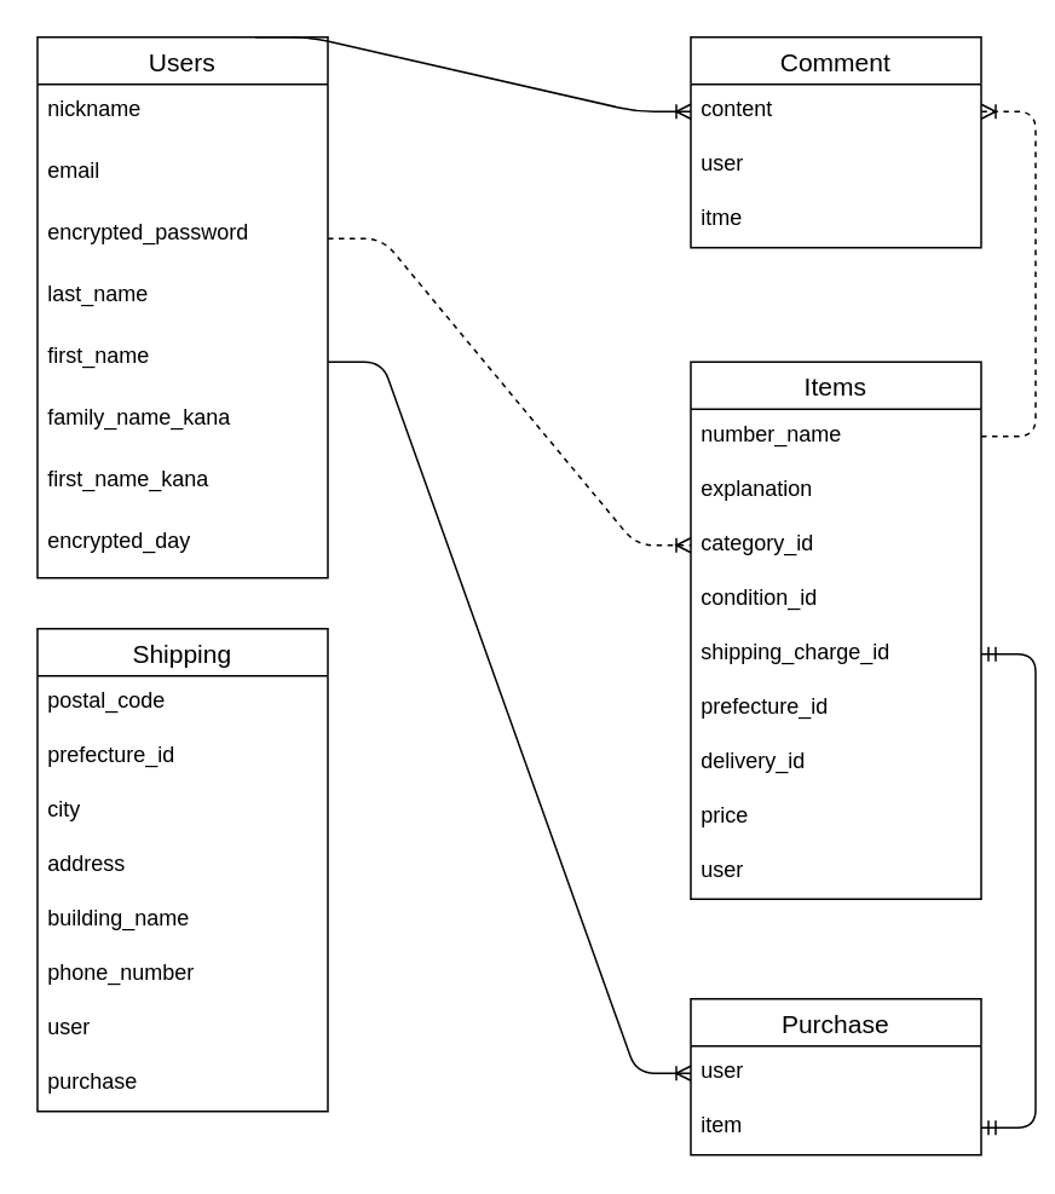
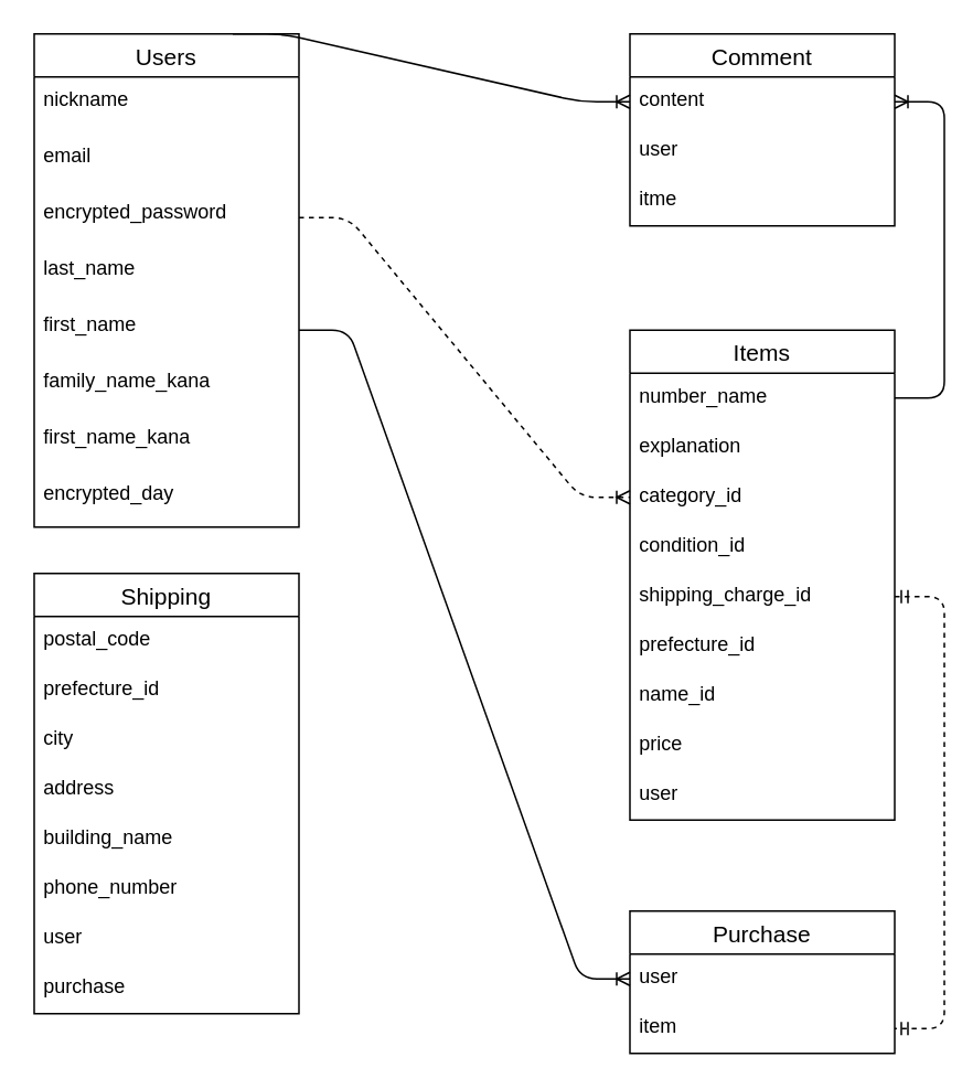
  <mxCell id="0" />
  <mxCell id="1" parent="0" />
  <mxCell id="2" value="Users" style="swimlane;fontStyle=0;childLayout=stackLayout;horizontal=1;startSize=26;horizontalStack=0;resizeParent=1;resizeParentMax=0;resizeLast=0;collapsible=1;marginBottom=0;align=center;fontSize=14;" parent="1" vertex="1"><mxGeometry x="20" y="20" width="160" height="298" as="geometry"><mxRectangle x="80" y="200" width="70" height="26" as="alternateBounds" /></mxGeometry></mxCell>
  <mxCell id="3" value="nickname&#10;&#10;" style="text;strokeColor=none;fillColor=none;spacingLeft=4;spacingRight=4;overflow=hidden;rotatable=0;points=[[0,0.5],[1,0.5]];portConstraint=eastwest;fontSize=12;" parent="2" vertex="1"><mxGeometry y="26" width="160" height="34" as="geometry" /></mxCell>
  <mxCell id="4" value="email" style="text;strokeColor=none;fillColor=none;spacingLeft=4;spacingRight=4;overflow=hidden;rotatable=0;points=[[0,0.5],[1,0.5]];portConstraint=eastwest;fontSize=12;" parent="2" vertex="1"><mxGeometry y="60" width="160" height="34" as="geometry" /></mxCell>
  <mxCell id="5" value="encrypted_password" style="text;strokeColor=none;fillColor=none;spacingLeft=4;spacingRight=4;overflow=hidden;rotatable=0;points=[[0,0.5],[1,0.5]];portConstraint=eastwest;fontSize=12;" parent="2" vertex="1"><mxGeometry y="94" width="160" height="34" as="geometry" /></mxCell>
  <mxCell id="6" value="last_name   " style="text;strokeColor=none;fillColor=none;spacingLeft=4;spacingRight=4;overflow=hidden;rotatable=0;points=[[0,0.5],[1,0.5]];portConstraint=eastwest;fontSize=12;" parent="2" vertex="1"><mxGeometry y="128" width="160" height="34" as="geometry" /></mxCell>
  <mxCell id="7" value="first_name" style="text;strokeColor=none;fillColor=none;spacingLeft=4;spacingRight=4;overflow=hidden;rotatable=0;points=[[0,0.5],[1,0.5]];portConstraint=eastwest;fontSize=12;" parent="2" vertex="1"><mxGeometry y="162" width="160" height="34" as="geometry" /></mxCell>
  <mxCell id="8" value="family_name_kana" style="text;strokeColor=none;fillColor=none;spacingLeft=4;spacingRight=4;overflow=hidden;rotatable=0;points=[[0,0.5],[1,0.5]];portConstraint=eastwest;fontSize=12;" parent="2" vertex="1"><mxGeometry y="196" width="160" height="34" as="geometry" /></mxCell>
  <mxCell id="9" value="first_name_kana" style="text;strokeColor=none;fillColor=none;spacingLeft=4;spacingRight=4;overflow=hidden;rotatable=0;points=[[0,0.5],[1,0.5]];portConstraint=eastwest;fontSize=12;" parent="2" vertex="1"><mxGeometry y="230" width="160" height="34" as="geometry" /></mxCell>
  <mxCell id="10" value="encrypted_day" style="text;strokeColor=none;fillColor=none;spacingLeft=4;spacingRight=4;overflow=hidden;rotatable=0;points=[[0,0.5],[1,0.5]];portConstraint=eastwest;fontSize=12;" parent="2" vertex="1"><mxGeometry y="264" width="160" height="34" as="geometry" /></mxCell>
  <mxCell id="11" value="Items" style="swimlane;fontStyle=0;childLayout=stackLayout;horizontal=1;startSize=26;horizontalStack=0;resizeParent=1;resizeParentMax=0;resizeLast=0;collapsible=1;marginBottom=0;align=center;fontSize=14;" parent="1" vertex="1"><mxGeometry x="380" y="199" width="160" height="296" as="geometry"><mxRectangle x="440" y="200" width="70" height="26" as="alternateBounds" /></mxGeometry></mxCell>
  <mxCell id="12" value="number_name" style="text;strokeColor=none;fillColor=none;spacingLeft=4;spacingRight=4;overflow=hidden;rotatable=0;points=[[0,0.5],[1,0.5]];portConstraint=eastwest;fontSize=12;" parent="11" vertex="1"><mxGeometry y="26" width="160" height="30" as="geometry" /></mxCell>
  <mxCell id="13" value="explanation " style="text;strokeColor=none;fillColor=none;spacingLeft=4;spacingRight=4;overflow=hidden;rotatable=0;points=[[0,0.5],[1,0.5]];portConstraint=eastwest;fontSize=12;" parent="11" vertex="1"><mxGeometry y="56" width="160" height="30" as="geometry" /></mxCell>
  <mxCell id="14" value="category_id" style="text;strokeColor=none;fillColor=none;spacingLeft=4;spacingRight=4;overflow=hidden;rotatable=0;points=[[0,0.5],[1,0.5]];portConstraint=eastwest;fontSize=12;" parent="11" vertex="1"><mxGeometry y="86" width="160" height="30" as="geometry" /></mxCell>
  <mxCell id="15" value="condition_id" style="text;strokeColor=none;fillColor=none;spacingLeft=4;spacingRight=4;overflow=hidden;rotatable=0;points=[[0,0.5],[1,0.5]];portConstraint=eastwest;fontSize=12;" parent="11" vertex="1"><mxGeometry y="116" width="160" height="30" as="geometry" /></mxCell>
  <mxCell id="16" value="shipping_charge_id" style="text;strokeColor=none;fillColor=none;spacingLeft=4;spacingRight=4;overflow=hidden;rotatable=0;points=[[0,0.5],[1,0.5]];portConstraint=eastwest;fontSize=12;" parent="11" vertex="1"><mxGeometry y="146" width="160" height="30" as="geometry" /></mxCell>
  <mxCell id="17" value="prefecture_id" style="text;strokeColor=none;fillColor=none;spacingLeft=4;spacingRight=4;overflow=hidden;rotatable=0;points=[[0,0.5],[1,0.5]];portConstraint=eastwest;fontSize=12;" parent="11" vertex="1"><mxGeometry y="176" width="160" height="30" as="geometry" /></mxCell>
- <mxCell id="18" value="delivery_id" style="text;strokeColor=none;fillColor=none;spacingLeft=4;spacingRight=4;overflow=hidden;rotatable=0;points=[[0,0.5],[1,0.5]];portConstraint=eastwest;fontSize=12;" parent="11" vertex="1"><mxGeometry y="206" width="160" height="30" as="geometry" /></mxCell>
+ <mxCell id="18" value="name_id" style="text;strokeColor=none;fillColor=none;spacingLeft=4;spacingRight=4;overflow=hidden;rotatable=0;points=[[0,0.5],[1,0.5]];portConstraint=eastwest;fontSize=12;" parent="11" vertex="1"><mxGeometry y="206" width="160" height="30" as="geometry" /></mxCell>
  <mxCell id="19" value="price" style="text;strokeColor=none;fillColor=none;spacingLeft=4;spacingRight=4;overflow=hidden;rotatable=0;points=[[0,0.5],[1,0.5]];portConstraint=eastwest;fontSize=12;" parent="11" vertex="1"><mxGeometry y="236" width="160" height="30" as="geometry" /></mxCell>
  <mxCell id="20" value="user" style="text;strokeColor=none;fillColor=none;spacingLeft=4;spacingRight=4;overflow=hidden;rotatable=0;points=[[0,0.5],[1,0.5]];portConstraint=eastwest;fontSize=12;" parent="11" vertex="1"><mxGeometry y="266" width="160" height="30" as="geometry" /></mxCell>
  <mxCell id="21" value="Purchase" style="swimlane;fontStyle=0;childLayout=stackLayout;horizontal=1;startSize=26;horizontalStack=0;resizeParent=1;resizeParentMax=0;resizeLast=0;collapsible=1;marginBottom=0;align=center;fontSize=14;" parent="1" vertex="1"><mxGeometry x="380" y="550" width="160" height="86" as="geometry"><mxRectangle x="440" y="440" width="90" height="26" as="alternateBounds" /></mxGeometry></mxCell>
  <mxCell id="22" value="user" style="text;strokeColor=none;fillColor=none;spacingLeft=4;spacingRight=4;overflow=hidden;rotatable=0;points=[[0,0.5],[1,0.5]];portConstraint=eastwest;fontSize=12;" parent="21" vertex="1"><mxGeometry y="26" width="160" height="30" as="geometry" /></mxCell>
  <mxCell id="23" value="item" style="text;strokeColor=none;fillColor=none;spacingLeft=4;spacingRight=4;overflow=hidden;rotatable=0;points=[[0,0.5],[1,0.5]];portConstraint=eastwest;fontSize=12;" parent="21" vertex="1"><mxGeometry y="56" width="160" height="30" as="geometry" /></mxCell>
  <mxCell id="24" value="Shipping" style="swimlane;fontStyle=0;childLayout=stackLayout;horizontal=1;startSize=26;horizontalStack=0;resizeParent=1;resizeParentMax=0;resizeLast=0;collapsible=1;marginBottom=0;align=center;fontSize=14;" parent="1" vertex="1"><mxGeometry x="20" y="346" width="160" height="266" as="geometry"><mxRectangle x="80" y="526" width="90" height="26" as="alternateBounds" /></mxGeometry></mxCell>
  <mxCell id="25" value="postal_code" style="text;strokeColor=none;fillColor=none;spacingLeft=4;spacingRight=4;overflow=hidden;rotatable=0;points=[[0,0.5],[1,0.5]];portConstraint=eastwest;fontSize=12;" parent="24" vertex="1"><mxGeometry y="26" width="160" height="30" as="geometry" /></mxCell>
  <mxCell id="26" value="prefecture_id" style="text;strokeColor=none;fillColor=none;spacingLeft=4;spacingRight=4;overflow=hidden;rotatable=0;points=[[0,0.5],[1,0.5]];portConstraint=eastwest;fontSize=12;" parent="24" vertex="1"><mxGeometry y="56" width="160" height="30" as="geometry" /></mxCell>
  <mxCell id="27" value="city" style="text;strokeColor=none;fillColor=none;spacingLeft=4;spacingRight=4;overflow=hidden;rotatable=0;points=[[0,0.5],[1,0.5]];portConstraint=eastwest;fontSize=12;" parent="24" vertex="1"><mxGeometry y="86" width="160" height="30" as="geometry" /></mxCell>
  <mxCell id="28" value="address" style="text;strokeColor=none;fillColor=none;spacingLeft=4;spacingRight=4;overflow=hidden;rotatable=0;points=[[0,0.5],[1,0.5]];portConstraint=eastwest;fontSize=12;" parent="24" vertex="1"><mxGeometry y="116" width="160" height="30" as="geometry" /></mxCell>
  <mxCell id="29" value="building_name" style="text;strokeColor=none;fillColor=none;spacingLeft=4;spacingRight=4;overflow=hidden;rotatable=0;points=[[0,0.5],[1,0.5]];portConstraint=eastwest;fontSize=12;" parent="24" vertex="1"><mxGeometry y="146" width="160" height="30" as="geometry" /></mxCell>
  <mxCell id="30" value="phone_number" style="text;strokeColor=none;fillColor=none;spacingLeft=4;spacingRight=4;overflow=hidden;rotatable=0;points=[[0,0.5],[1,0.5]];portConstraint=eastwest;fontSize=12;" parent="24" vertex="1"><mxGeometry y="176" width="160" height="30" as="geometry" /></mxCell>
  <mxCell id="31" value="user" style="text;strokeColor=none;fillColor=none;spacingLeft=4;spacingRight=4;overflow=hidden;rotatable=0;points=[[0,0.5],[1,0.5]];portConstraint=eastwest;fontSize=12;" parent="24" vertex="1"><mxGeometry y="206" width="160" height="30" as="geometry" /></mxCell>
  <mxCell id="32" value="purchase" style="text;strokeColor=none;fillColor=none;spacingLeft=4;spacingRight=4;overflow=hidden;rotatable=0;points=[[0,0.5],[1,0.5]];portConstraint=eastwest;fontSize=12;" parent="24" vertex="1"><mxGeometry y="236" width="160" height="30" as="geometry" /></mxCell>
  <mxCell id="33" value="Comment" style="swimlane;fontStyle=0;childLayout=stackLayout;horizontal=1;startSize=26;horizontalStack=0;resizeParent=1;resizeParentMax=0;resizeLast=0;collapsible=1;marginBottom=0;align=center;fontSize=14;" parent="1" vertex="1"><mxGeometry x="380" y="20" width="160" height="116" as="geometry"><mxRectangle x="260" y="40" width="70" height="26" as="alternateBounds" /></mxGeometry></mxCell>
  <mxCell id="34" value="content&#10;&#10;" style="text;strokeColor=none;fillColor=none;spacingLeft=4;spacingRight=4;overflow=hidden;rotatable=0;points=[[0,0.5],[1,0.5]];portConstraint=eastwest;fontSize=12;" parent="33" vertex="1"><mxGeometry y="26" width="160" height="30" as="geometry" /></mxCell>
  <mxCell id="35" value="user" style="text;strokeColor=none;fillColor=none;spacingLeft=4;spacingRight=4;overflow=hidden;rotatable=0;points=[[0,0.5],[1,0.5]];portConstraint=eastwest;fontSize=12;" parent="33" vertex="1"><mxGeometry y="56" width="160" height="30" as="geometry" /></mxCell>
  <mxCell id="36" value="itme" style="text;strokeColor=none;fillColor=none;spacingLeft=4;spacingRight=4;overflow=hidden;rotatable=0;points=[[0,0.5],[1,0.5]];portConstraint=eastwest;fontSize=12;verticalAlign=top;" parent="33" vertex="1"><mxGeometry y="86" width="160" height="30" as="geometry" /></mxCell>
- <mxCell id="37" value="" style="edgeStyle=entityRelationEdgeStyle;fontSize=12;html=1;endArrow=ERoneToMany;entryX=1;entryY=0.5;entryDx=0;entryDy=0;exitX=1;exitY=0.5;exitDx=0;exitDy=0;dashed=1;" parent="1" source="12" target="34" edge="1"><mxGeometry width="100" height="100" relative="1" as="geometry"><mxPoint x="410" y="20" as="sourcePoint" /><mxPoint x="510" y="-80" as="targetPoint" /></mxGeometry></mxCell>
+ <mxCell id="37" value="" style="edgeStyle=entityRelationEdgeStyle;fontSize=12;html=1;endArrow=ERoneToMany;entryX=1;entryY=0.5;entryDx=0;entryDy=0;exitX=1;exitY=0.5;exitDx=0;exitDy=0;" parent="1" source="12" target="34" edge="1"><mxGeometry width="100" height="100" relative="1" as="geometry"><mxPoint x="410" y="20" as="sourcePoint" /><mxPoint x="510" y="-80" as="targetPoint" /></mxGeometry></mxCell>
  <mxCell id="38" value="" style="edgeStyle=entityRelationEdgeStyle;fontSize=12;html=1;endArrow=ERoneToMany;exitX=0.75;exitY=0;exitDx=0;exitDy=0;entryX=0;entryY=0.5;entryDx=0;entryDy=0;" parent="1" source="2" target="34" edge="1"><mxGeometry width="100" height="100" relative="1" as="geometry"><mxPoint x="100" y="-24" as="sourcePoint" /><mxPoint x="200" y="-124" as="targetPoint" /></mxGeometry></mxCell>
  <mxCell id="39" value="" style="edgeStyle=entityRelationEdgeStyle;fontSize=12;html=1;endArrow=ERoneToMany;exitX=1;exitY=0.5;exitDx=0;exitDy=0;entryX=0;entryY=0.5;entryDx=0;entryDy=0;dashed=1;" parent="1" source="5" target="14" edge="1"><mxGeometry width="100" height="100" relative="1" as="geometry"><mxPoint x="170" y="160" as="sourcePoint" /><mxPoint x="270" y="60" as="targetPoint" /></mxGeometry></mxCell>
  <mxCell id="40" value="" style="edgeStyle=entityRelationEdgeStyle;fontSize=12;html=1;endArrow=ERoneToMany;entryX=0;entryY=0.5;entryDx=0;entryDy=0;exitX=1;exitY=0.5;exitDx=0;exitDy=0;" parent="1" source="7" target="22" edge="1"><mxGeometry width="100" height="100" relative="1" as="geometry"><mxPoint x="-41" y="230" as="sourcePoint" /><mxPoint x="320" y="226" as="targetPoint" /></mxGeometry></mxCell>
- <mxCell id="41" value="" style="edgeStyle=entityRelationEdgeStyle;fontSize=12;html=1;endArrow=ERmandOne;startArrow=ERmandOne;exitX=1;exitY=0.5;exitDx=0;exitDy=0;entryX=1;entryY=0.5;entryDx=0;entryDy=0;" parent="1" source="16" target="23" edge="1"><mxGeometry width="100" height="100" relative="1" as="geometry"><mxPoint x="150" y="356" as="sourcePoint" /><mxPoint x="390" y="551" as="targetPoint" /></mxGeometry></mxCell>
+ <mxCell id="41" value="" style="edgeStyle=entityRelationEdgeStyle;fontSize=12;html=1;endArrow=ERmandOne;startArrow=ERmandOne;exitX=1;exitY=0.5;exitDx=0;exitDy=0;entryX=1;entryY=0.5;entryDx=0;entryDy=0;dashed=1;" parent="1" source="16" target="23" edge="1"><mxGeometry width="100" height="100" relative="1" as="geometry"><mxPoint x="150" y="356" as="sourcePoint" /><mxPoint x="390" y="551" as="targetPoint" /></mxGeometry></mxCell>
